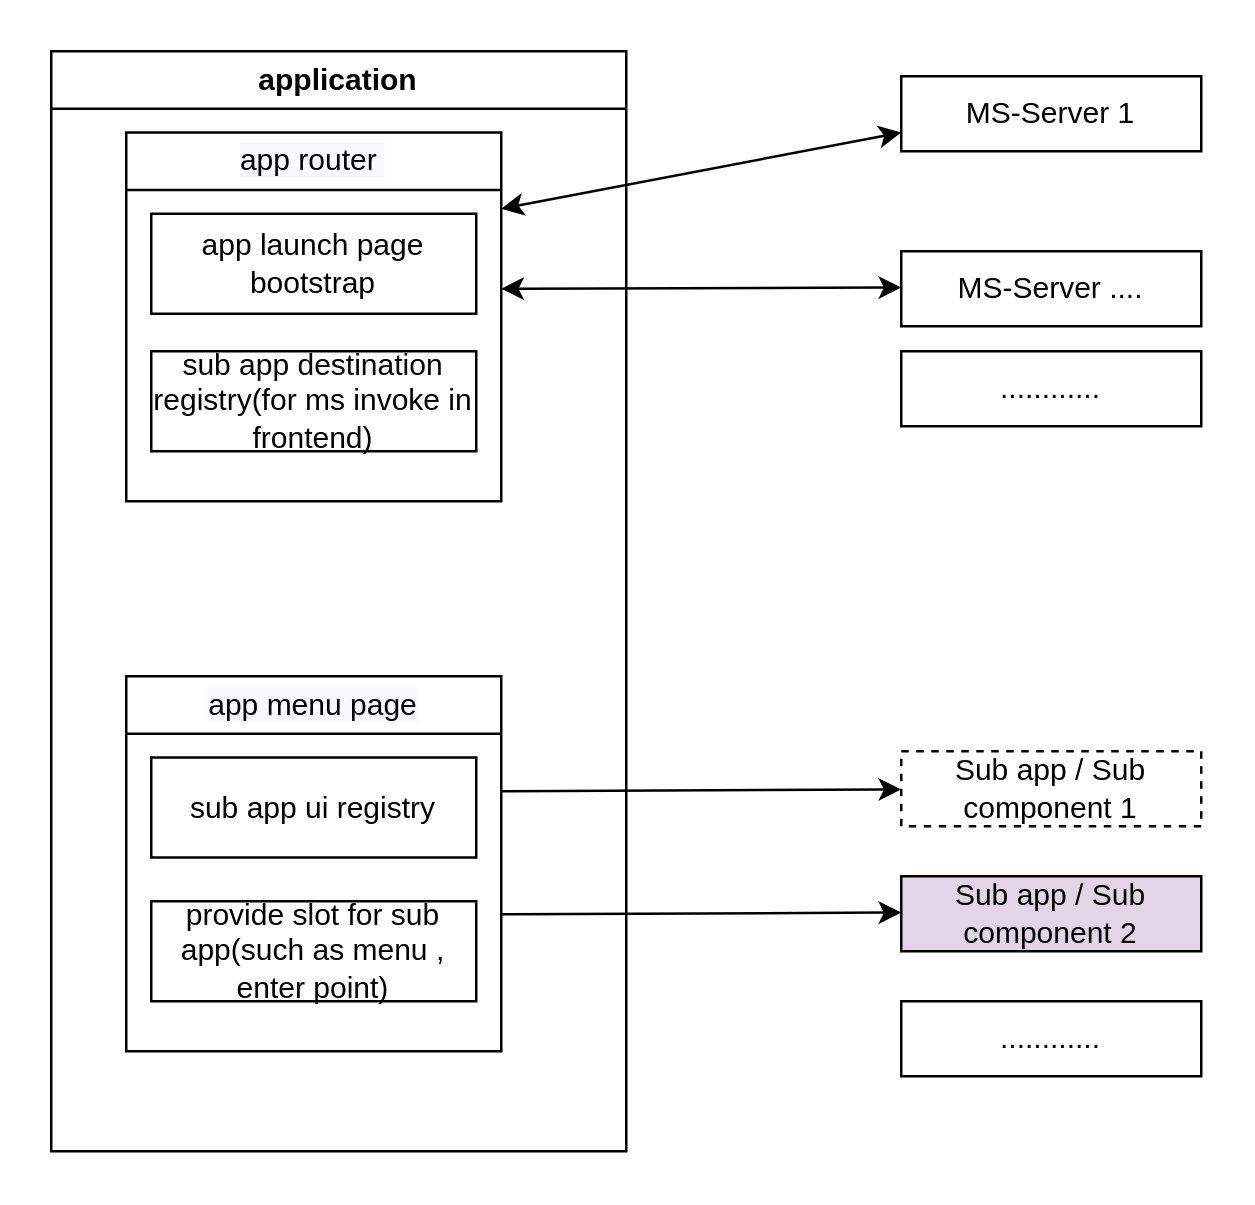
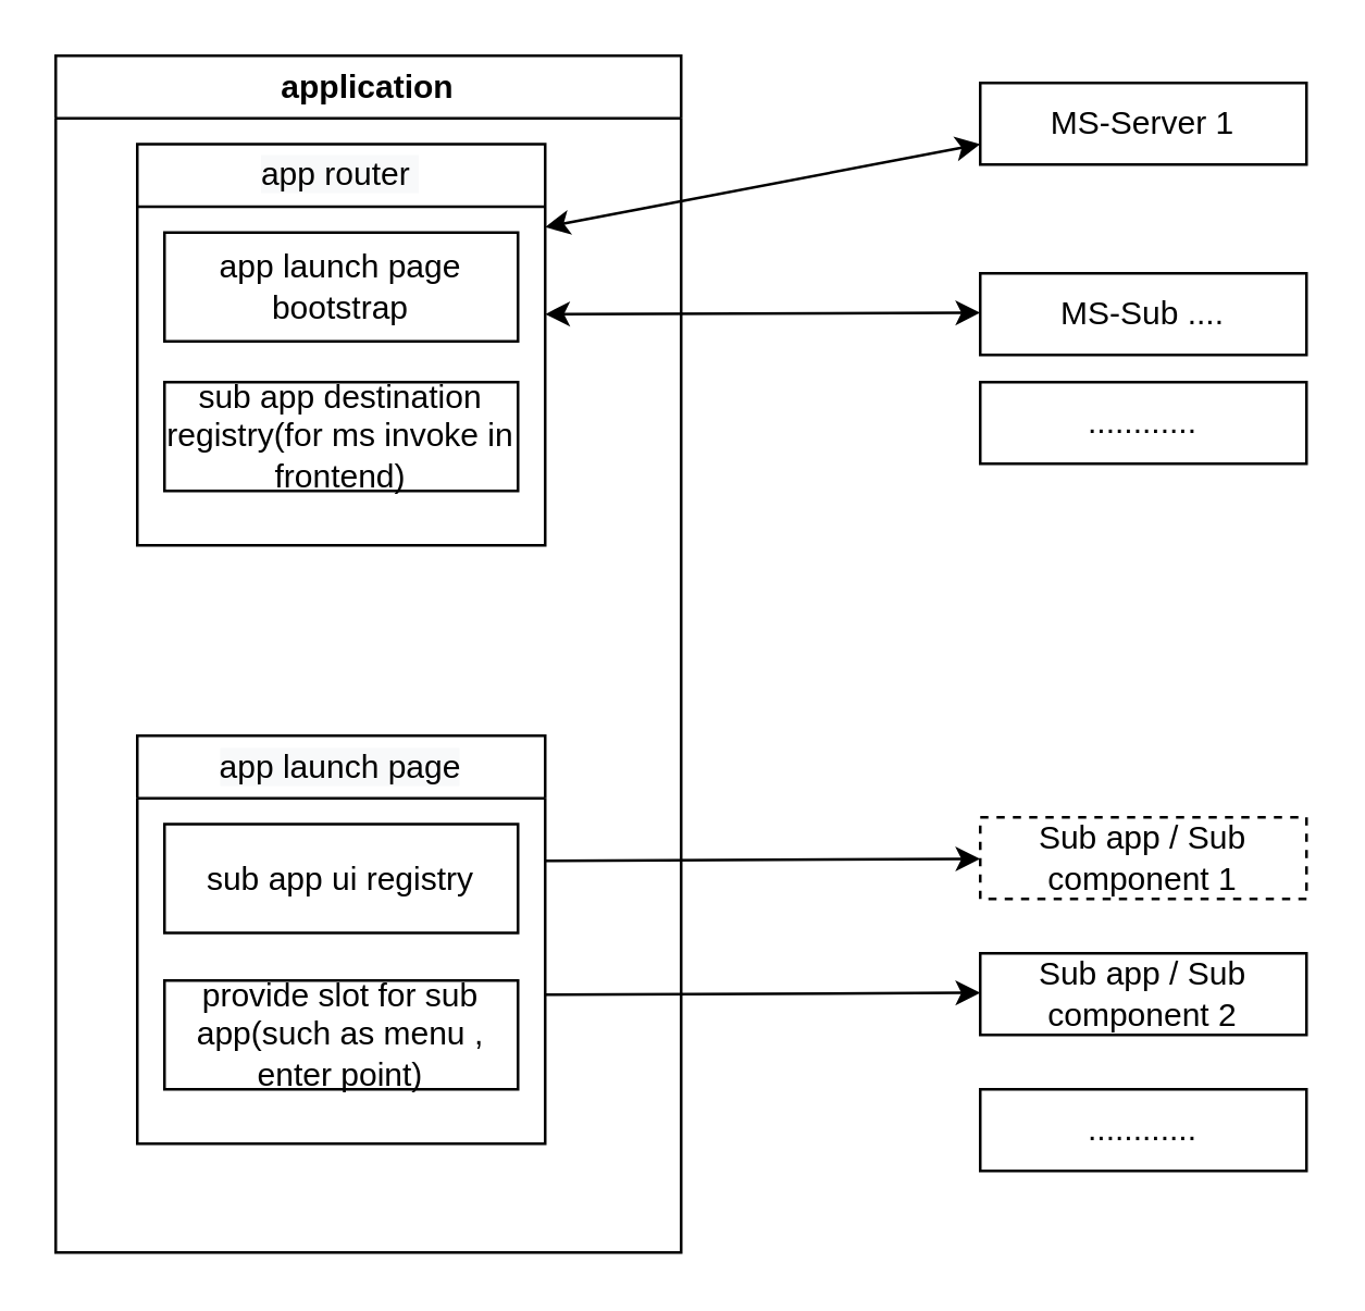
  <mxCell id="0" />
  <mxCell id="1" parent="0" />
  <mxCell id="2" value="application" style="swimlane;html=1;fillColor=#ffffff;whiteSpace=wrap" vertex="1" parent="1"><mxGeometry x="20" y="20" width="230" height="440" as="geometry"><mxRectangle x="60" y="420" width="100" height="23" as="alternateBounds" /></mxGeometry></mxCell>
  <mxCell id="3" value="&lt;meta charset=&quot;utf-8&quot;&gt;&lt;span style=&quot;color: rgb(0, 0, 0); font-family: helvetica; font-size: 12px; font-style: normal; font-weight: 400; letter-spacing: normal; text-align: center; text-indent: 0px; text-transform: none; word-spacing: 0px; background-color: rgb(248, 249, 250); display: inline; float: none;&quot;&gt;app router&amp;nbsp;&lt;/span&gt;" style="swimlane;html=1;fillColor=#ffffff;whiteSpace=wrap" vertex="1" parent="2"><mxGeometry x="30" y="32.5" width="150" height="147.5" as="geometry" /></mxCell>
  <mxCell id="4" value="app launch page bootstrap" style="whiteSpace=wrap;html=1;" vertex="1" parent="3"><mxGeometry x="10" y="32.5" width="130" height="40" as="geometry" /></mxCell>
  <mxCell id="5" value="sub app destination registry(for ms invoke in frontend)" style="whiteSpace=wrap;html=1;" vertex="1" parent="3"><mxGeometry x="10" y="87.5" width="130" height="40" as="geometry" /></mxCell>
- <mxCell id="6" value="&lt;span style=&quot;color: rgb(0 , 0 , 0) ; font-family: &amp;#34;helvetica&amp;#34; ; font-size: 12px ; font-style: normal ; font-weight: 400 ; letter-spacing: normal ; text-align: center ; text-indent: 0px ; text-transform: none ; word-spacing: 0px ; background-color: rgb(248 , 249 , 250) ; display: inline ; float: none&quot;&gt;app menu page&lt;/span&gt;" style="swimlane;html=1;fillColor=#ffffff;whiteSpace=wrap" vertex="1" parent="2"><mxGeometry x="30" y="250" width="150" height="150" as="geometry"><mxRectangle x="30" y="130" width="120" height="23" as="alternateBounds" /></mxGeometry></mxCell>
+ <mxCell id="6" value="&lt;span style=&quot;color: rgb(0 , 0 , 0) ; font-family: &amp;#34;helvetica&amp;#34; ; font-size: 12px ; font-style: normal ; font-weight: 400 ; letter-spacing: normal ; text-align: center ; text-indent: 0px ; text-transform: none ; word-spacing: 0px ; background-color: rgb(248 , 249 , 250) ; display: inline ; float: none&quot;&gt;app launch page&lt;/span&gt;" style="swimlane;html=1;fillColor=#ffffff;whiteSpace=wrap" vertex="1" parent="2"><mxGeometry x="30" y="250" width="150" height="150" as="geometry"><mxRectangle x="30" y="130" width="120" height="23" as="alternateBounds" /></mxGeometry></mxCell>
  <mxCell id="7" value="sub app ui registry" style="whiteSpace=wrap;html=1;" vertex="1" parent="6"><mxGeometry x="10" y="32.5" width="130" height="40" as="geometry" /></mxCell>
  <mxCell id="8" value="provide slot for sub app(such as menu , enter point)" style="whiteSpace=wrap;html=1;" vertex="1" parent="6"><mxGeometry x="10" y="90" width="130" height="40" as="geometry" /></mxCell>
  <mxCell id="9" value="MS-Server 1" style="rounded=0;whiteSpace=wrap;html=1;" vertex="1" parent="1"><mxGeometry x="360" y="30" width="120" height="30" as="geometry" /></mxCell>
  <mxCell id="10" value="" style="endArrow=classic;startArrow=classic;html=1;entryX=0;entryY=0.75;entryDx=0;entryDy=0;" edge="1" parent="1" target="9"><mxGeometry width="50" height="50" relative="1" as="geometry"><mxPoint x="200" y="83" as="sourcePoint" /><mxPoint x="320" y="80" as="targetPoint" /></mxGeometry></mxCell>
- <mxCell id="11" value="MS-Server ...." style="rounded=0;whiteSpace=wrap;html=1;" vertex="1" parent="1"><mxGeometry x="360" y="100" width="120" height="30" as="geometry" /></mxCell>
+ <mxCell id="11" value="MS-Sub ...." style="rounded=0;whiteSpace=wrap;html=1;" vertex="1" parent="1"><mxGeometry x="360" y="100" width="120" height="30" as="geometry" /></mxCell>
  <mxCell id="12" value="" style="endArrow=classic;startArrow=classic;html=1;entryX=0;entryY=0.75;entryDx=0;entryDy=0;" edge="1" parent="1"><mxGeometry width="50" height="50" relative="1" as="geometry"><mxPoint x="200" y="115" as="sourcePoint" /><mxPoint x="360" y="114.5" as="targetPoint" /></mxGeometry></mxCell>
  <mxCell id="13" value="Sub app / Sub component 1" style="rounded=0;whiteSpace=wrap;html=1;dashed=1;" vertex="1" parent="1"><mxGeometry x="360" y="300" width="120" height="30" as="geometry" /></mxCell>
- <mxCell id="14" value="Sub app / Sub component 2" style="rounded=0;whiteSpace=wrap;html=1;fillColor=#e1d5e7;" vertex="1" parent="1"><mxGeometry x="360" y="350" width="120" height="30" as="geometry" /></mxCell>
+ <mxCell id="14" value="Sub app / Sub component 2" style="rounded=0;whiteSpace=wrap;html=1;" vertex="1" parent="1"><mxGeometry x="360" y="350" width="120" height="30" as="geometry" /></mxCell>
  <mxCell id="15" value="" style="endArrow=classic;html=1;" edge="1" parent="1" target="13"><mxGeometry width="50" height="50" relative="1" as="geometry"><mxPoint x="200" y="316" as="sourcePoint" /><mxPoint x="420" y="240" as="targetPoint" /></mxGeometry></mxCell>
  <mxCell id="16" value="............" style="rounded=0;whiteSpace=wrap;html=1;" vertex="1" parent="1"><mxGeometry x="360" y="400" width="120" height="30" as="geometry" /></mxCell>
  <mxCell id="17" value="" style="endArrow=classic;html=1;" edge="1" parent="1"><mxGeometry width="50" height="50" relative="1" as="geometry"><mxPoint x="200" y="365.23" as="sourcePoint" /><mxPoint x="360" y="364.503" as="targetPoint" /></mxGeometry></mxCell>
  <mxCell id="18" value="............" style="rounded=0;whiteSpace=wrap;html=1;" vertex="1" parent="1"><mxGeometry x="360" y="140" width="120" height="30" as="geometry" /></mxCell>
